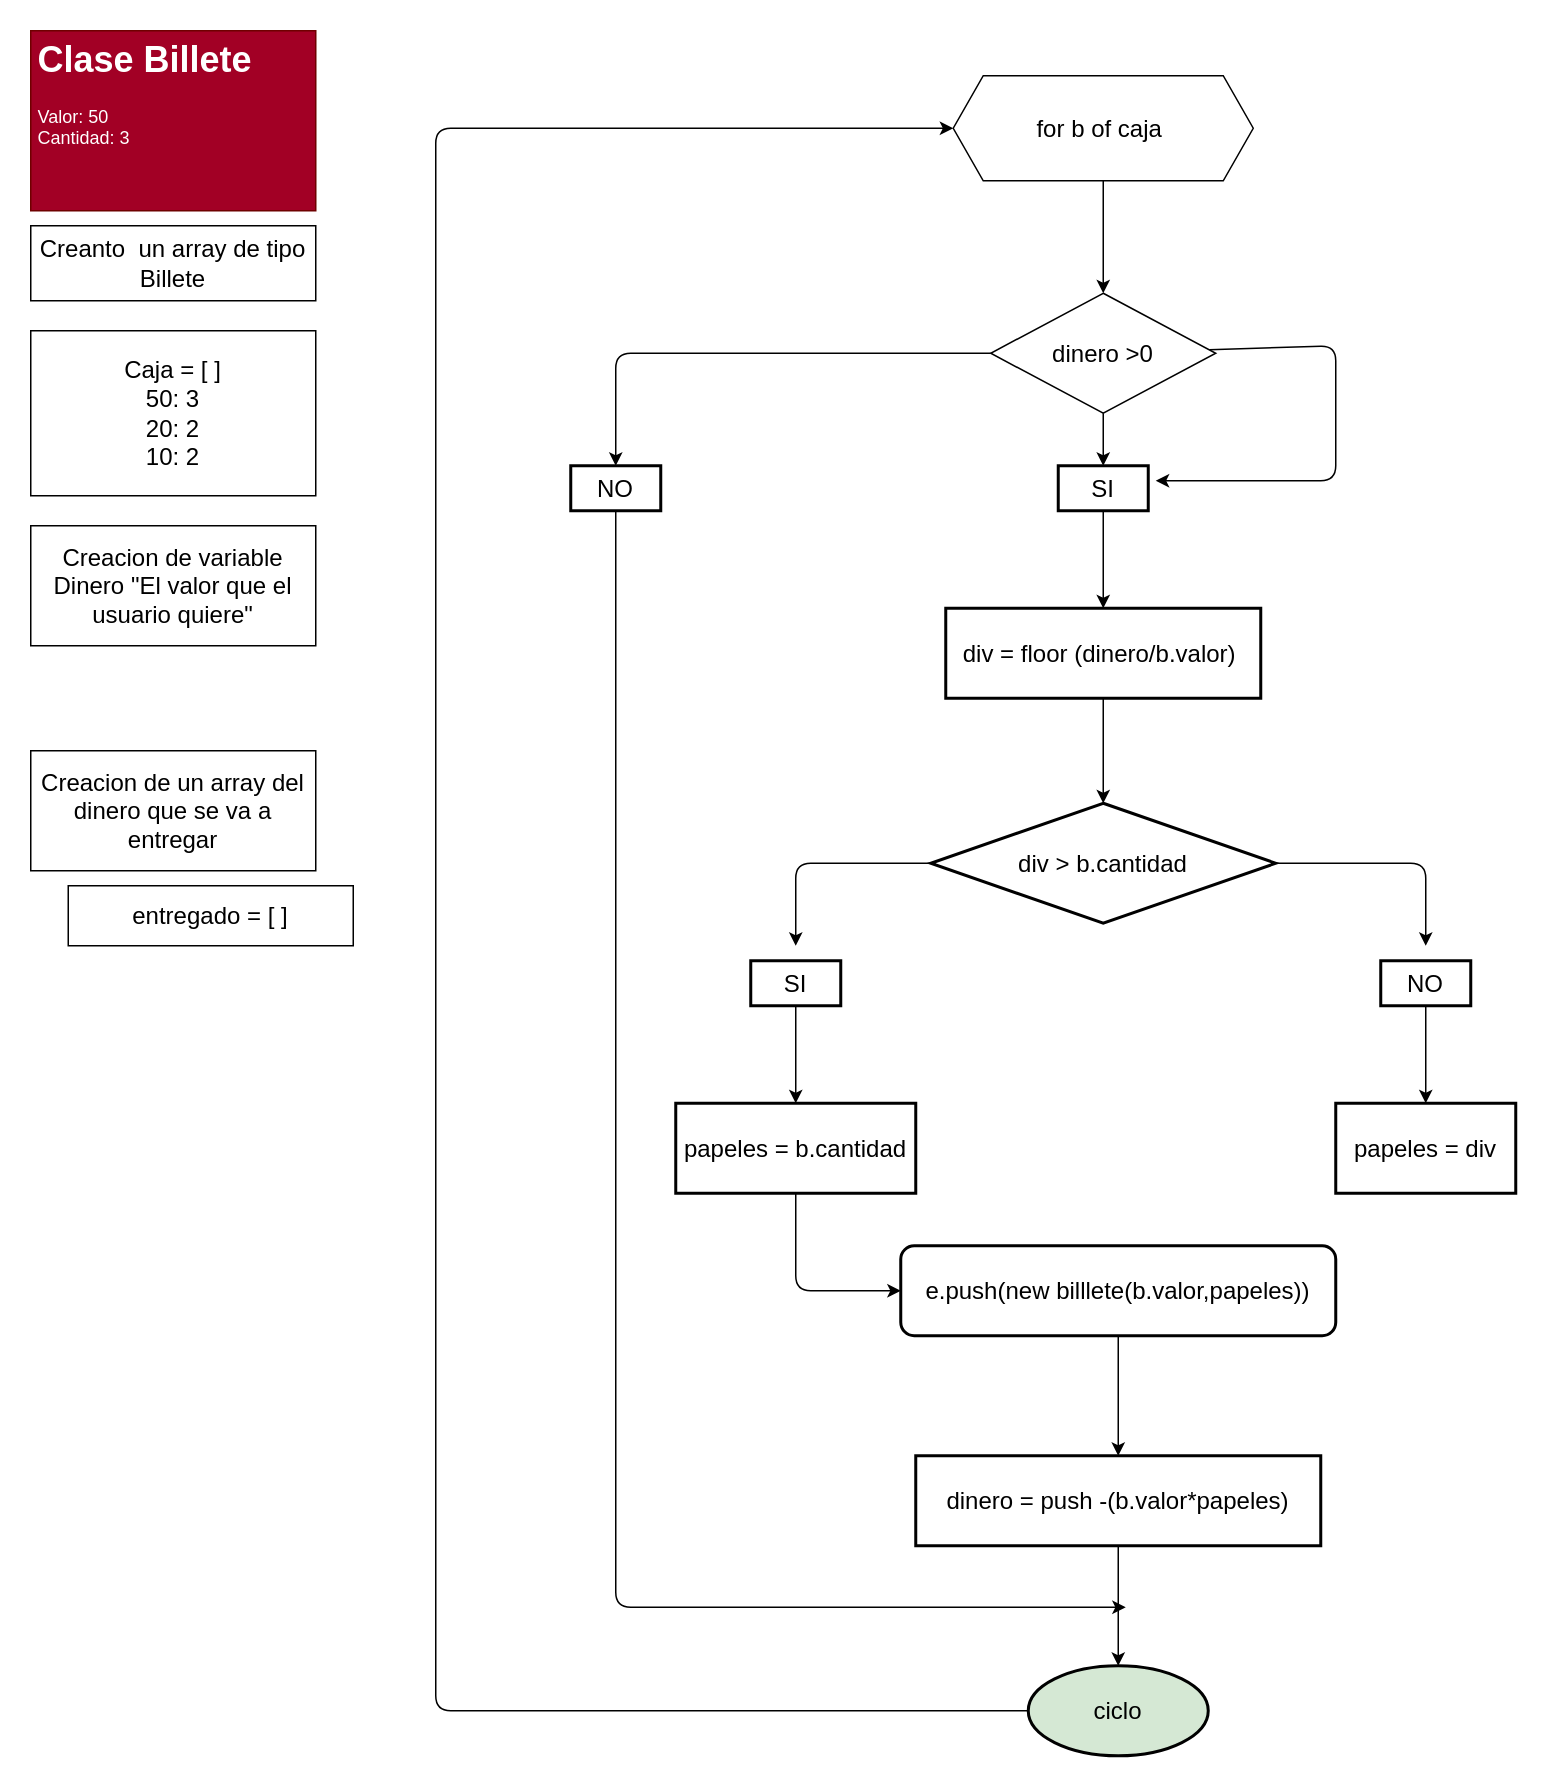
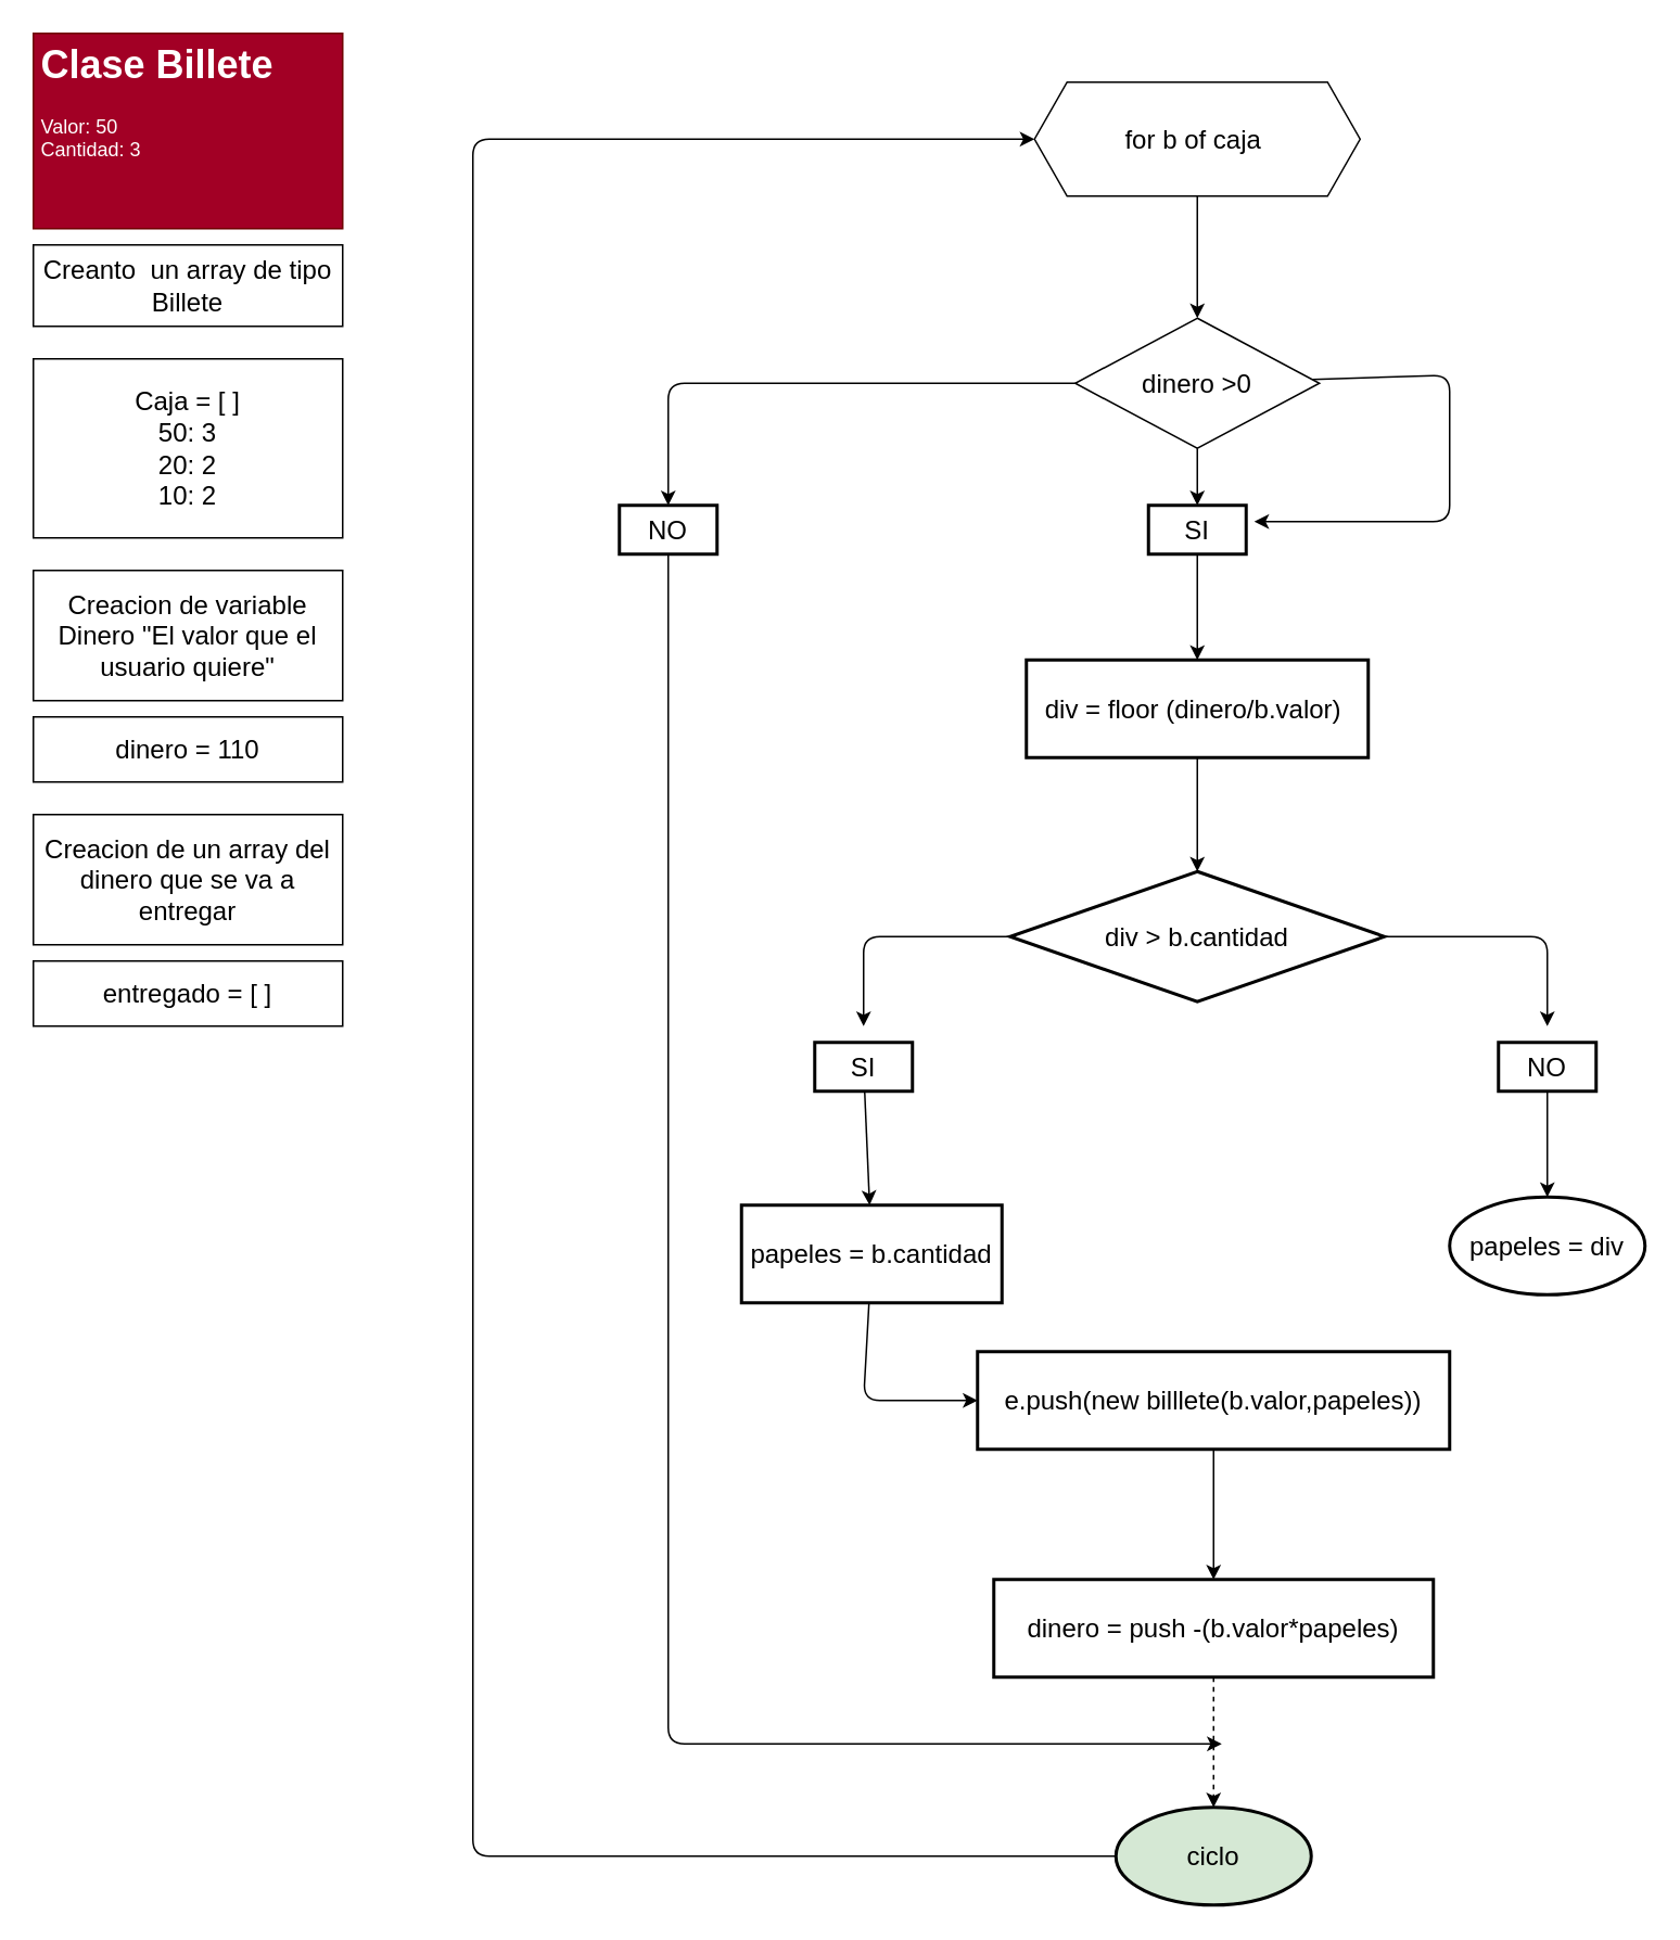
  <mxCell id="0" />
  <mxCell id="1" parent="0" />
  <mxCell id="2" value="&lt;h1&gt;&lt;span&gt;Clase&amp;nbsp;&lt;/span&gt;Billete&lt;/h1&gt;&lt;div&gt;Valor: 50&lt;/div&gt;&lt;div&gt;Cantidad: 3&lt;/div&gt;" style="text;html=1;strokeColor=#6F0000;fillColor=#a20025;spacing=5;spacingTop=-20;whiteSpace=wrap;overflow=hidden;rounded=0;fontColor=#ffffff;" parent="1" vertex="1"><mxGeometry x="20" y="20" width="190" height="120" as="geometry" /></mxCell>
  <mxCell id="3" value="Creanto&amp;nbsp; un array de tipo&lt;br&gt;Billete" style="text;html=1;align=center;verticalAlign=middle;whiteSpace=wrap;rounded=0;fontSize=16;strokeColor=default;" parent="1" vertex="1"><mxGeometry x="20" y="150" width="190" height="50" as="geometry" /></mxCell>
  <mxCell id="4" value="&lt;div&gt;&lt;span&gt;Caja = [ ]&lt;/span&gt;&lt;/div&gt;&lt;div&gt;&lt;span&gt;50: 3&lt;/span&gt;&lt;/div&gt;&lt;div&gt;&lt;span&gt;20: 2&lt;/span&gt;&lt;/div&gt;&lt;div&gt;&lt;span&gt;10: 2&lt;/span&gt;&lt;/div&gt;" style="text;html=1;align=center;verticalAlign=middle;whiteSpace=wrap;rounded=0;fontSize=16;strokeColor=default;" parent="1" vertex="1"><mxGeometry x="20" y="220" width="190" height="110" as="geometry" /></mxCell>
  <mxCell id="5" value="Creacion de variable&lt;br&gt;Dinero &quot;El valor que el usuario quiere&quot;" style="text;html=1;align=center;verticalAlign=middle;whiteSpace=wrap;rounded=0;fontSize=16;strokeColor=default;" parent="1" vertex="1"><mxGeometry x="20" y="350" width="190" height="80" as="geometry" /></mxCell>
+ <mxCell id="6" value="&lt;div&gt;dinero = 110&lt;/div&gt;" style="text;html=1;align=center;verticalAlign=middle;whiteSpace=wrap;rounded=0;fontSize=16;strokeColor=default;" parent="1" vertex="1"><mxGeometry x="20" y="440" width="190" height="40" as="geometry" /></mxCell>
  <mxCell id="7" value="Creacion de un array del dinero que se va a entregar" style="text;html=1;align=center;verticalAlign=middle;whiteSpace=wrap;rounded=0;fontSize=16;strokeColor=default;" parent="1" vertex="1"><mxGeometry x="20" y="500" width="190" height="80" as="geometry" /></mxCell>
- <mxCell id="8" value="entregado = [ ]" style="text;html=1;align=center;verticalAlign=middle;whiteSpace=wrap;rounded=0;fontSize=16;strokeColor=default;" parent="1" vertex="1"><mxGeometry x="45" y="590" width="190" height="40" as="geometry" /></mxCell>
+ <mxCell id="8" value="entregado = [ ]" style="text;html=1;align=center;verticalAlign=middle;whiteSpace=wrap;rounded=0;fontSize=16;strokeColor=default;" parent="1" vertex="1"><mxGeometry x="20" y="590" width="190" height="40" as="geometry" /></mxCell>
  <mxCell id="9" value="" style="edgeStyle=none;html=1;fontSize=16;" parent="1" source="10" target="14" edge="1"><mxGeometry relative="1" as="geometry" /></mxCell>
  <mxCell id="10" value="for b of caja&amp;nbsp;" style="shape=hexagon;perimeter=hexagonPerimeter2;whiteSpace=wrap;html=1;fixedSize=1;fontSize=16;strokeColor=default;" parent="1" vertex="1"><mxGeometry x="635" y="50" width="200" height="70" as="geometry" /></mxCell>
  <mxCell id="11" style="edgeStyle=none;html=1;fontSize=16;" parent="1" source="14" edge="1"><mxGeometry relative="1" as="geometry"><mxPoint x="770" y="320" as="targetPoint" /><Array as="points"><mxPoint x="890" y="230" /><mxPoint x="890" y="320" /></Array></mxGeometry></mxCell>
  <mxCell id="12" style="edgeStyle=none;html=1;entryX=0.5;entryY=0;entryDx=0;entryDy=0;fontSize=16;" parent="1" source="14" target="16" edge="1"><mxGeometry relative="1" as="geometry" /></mxCell>
  <mxCell id="13" style="edgeStyle=none;html=1;exitX=0;exitY=0.5;exitDx=0;exitDy=0;fontSize=16;entryX=0.5;entryY=0;entryDx=0;entryDy=0;" parent="1" source="14" target="36" edge="1"><mxGeometry relative="1" as="geometry"><mxPoint x="410" y="234.941" as="targetPoint" /><Array as="points"><mxPoint x="410" y="235" /></Array></mxGeometry></mxCell>
  <mxCell id="14" value="dinero &amp;gt;0" style="rhombus;whiteSpace=wrap;html=1;fontSize=16;" parent="1" vertex="1"><mxGeometry x="660" y="195" width="150" height="80" as="geometry" /></mxCell>
  <mxCell id="15" value="" style="edgeStyle=none;html=1;fontSize=16;" parent="1" source="16" target="18" edge="1"><mxGeometry relative="1" as="geometry" /></mxCell>
  <mxCell id="16" value="SI" style="text;html=1;align=center;verticalAlign=middle;whiteSpace=wrap;rounded=0;fontSize=16;strokeWidth=2;strokeColor=default;" parent="1" vertex="1"><mxGeometry x="705" y="310" width="60" height="30" as="geometry" /></mxCell>
  <mxCell id="17" value="" style="edgeStyle=none;html=1;fontSize=16;" parent="1" source="18" target="21" edge="1"><mxGeometry relative="1" as="geometry" /></mxCell>
  <mxCell id="18" value="div = floor (dinero/b.valor)&amp;nbsp;" style="whiteSpace=wrap;html=1;fontSize=16;fillColor=none;gradientColor=none;rounded=0;strokeWidth=2;" parent="1" vertex="1"><mxGeometry x="630" y="405" width="210" height="60" as="geometry" /></mxCell>
  <mxCell id="19" value="" style="edgeStyle=none;html=1;fontSize=16;" parent="1" source="21" edge="1"><mxGeometry relative="1" as="geometry"><mxPoint x="950" y="630" as="targetPoint" /><Array as="points"><mxPoint x="950" y="575" /></Array></mxGeometry></mxCell>
  <mxCell id="20" style="edgeStyle=none;html=1;fontSize=16;" parent="1" source="21" edge="1"><mxGeometry relative="1" as="geometry"><mxPoint x="530" y="630" as="targetPoint" /><Array as="points"><mxPoint x="530" y="575" /></Array></mxGeometry></mxCell>
  <mxCell id="21" value="div &amp;gt; b.cantidad" style="rhombus;whiteSpace=wrap;html=1;fontSize=16;fillColor=none;gradientColor=none;rounded=0;strokeWidth=2;" parent="1" vertex="1"><mxGeometry x="620" y="535" width="230" height="80" as="geometry" /></mxCell>
  <mxCell id="22" value="" style="edgeStyle=none;html=1;fontSize=16;" parent="1" source="23" target="28" edge="1"><mxGeometry relative="1" as="geometry" /></mxCell>
  <mxCell id="23" value="NO" style="text;html=1;align=center;verticalAlign=middle;whiteSpace=wrap;rounded=0;fontSize=16;strokeWidth=2;strokeColor=default;" parent="1" vertex="1"><mxGeometry x="920" y="640" width="60" height="30" as="geometry" /></mxCell>
  <mxCell id="24" value="" style="edgeStyle=none;html=1;fontSize=16;" parent="1" source="25" target="27" edge="1"><mxGeometry relative="1" as="geometry" /></mxCell>
  <mxCell id="25" value="SI" style="text;html=1;align=center;verticalAlign=middle;whiteSpace=wrap;rounded=0;fontSize=16;strokeWidth=2;strokeColor=default;" parent="1" vertex="1"><mxGeometry x="500" y="640" width="60" height="30" as="geometry" /></mxCell>
  <mxCell id="26" style="edgeStyle=none;html=1;fontSize=16;entryX=0;entryY=0.5;entryDx=0;entryDy=0;" parent="1" source="27" target="30" edge="1"><mxGeometry relative="1" as="geometry"><mxPoint x="570" y="830" as="targetPoint" /><Array as="points"><mxPoint x="530" y="860" /></Array></mxGeometry></mxCell>
- <mxCell id="27" value="papeles = b.cantidad" style="whiteSpace=wrap;html=1;fontSize=16;fillColor=none;gradientColor=none;rounded=0;strokeWidth=2;" parent="1" vertex="1"><mxGeometry x="450" y="735" width="160" height="60" as="geometry" /></mxCell>
- <mxCell id="28" value="papeles = div" style="whiteSpace=wrap;html=1;fontSize=16;fillColor=none;gradientColor=none;rounded=0;strokeWidth=2;" parent="1" vertex="1"><mxGeometry x="890" y="735" width="120" height="60" as="geometry" /></mxCell>
+ <mxCell id="27" value="papeles = b.cantidad" style="whiteSpace=wrap;html=1;fontSize=16;fillColor=none;gradientColor=none;rounded=0;strokeWidth=2;" parent="1" vertex="1"><mxGeometry x="455" y="740" width="160" height="60" as="geometry" /></mxCell>
+ <mxCell id="28" value="papeles = div" style="ellipse;whiteSpace=wrap;html=1;fontSize=16;fillColor=none;gradientColor=none;strokeWidth=2;" parent="1" vertex="1"><mxGeometry x="890" y="735" width="120" height="60" as="geometry" /></mxCell>
  <mxCell id="29" value="" style="edgeStyle=none;html=1;fontSize=16;" parent="1" source="30" target="32" edge="1"><mxGeometry relative="1" as="geometry" /></mxCell>
- <mxCell id="30" value="e.push(new billlete(b.valor,papeles))" style="whiteSpace=wrap;html=1;fontSize=16;strokeColor=default;strokeWidth=2;rounded=1;" parent="1" vertex="1"><mxGeometry x="600" y="830" width="290" height="60" as="geometry" /></mxCell>
- <mxCell id="31" value="" style="edgeStyle=none;html=1;fontSize=16;" parent="1" source="32" target="34" edge="1"><mxGeometry relative="1" as="geometry" /></mxCell>
+ <mxCell id="30" value="e.push(new billlete(b.valor,papeles))" style="rounded=0;whiteSpace=wrap;html=1;fontSize=16;strokeColor=default;strokeWidth=2;" parent="1" vertex="1"><mxGeometry x="600" y="830" width="290" height="60" as="geometry" /></mxCell>
+ <mxCell id="31" value="" style="edgeStyle=none;html=1;fontSize=16;dashed=1;" parent="1" source="32" target="34" edge="1"><mxGeometry relative="1" as="geometry" /></mxCell>
  <mxCell id="32" value="dinero = push -(b.valor*papeles)" style="whiteSpace=wrap;html=1;fontSize=16;rounded=0;strokeWidth=2;" parent="1" vertex="1"><mxGeometry x="610" y="970" width="270" height="60" as="geometry" /></mxCell>
  <mxCell id="33" style="edgeStyle=none;html=1;exitX=0;exitY=0.5;exitDx=0;exitDy=0;entryX=0;entryY=0.5;entryDx=0;entryDy=0;fontSize=16;" edge="1" parent="1" source="34" target="10"><mxGeometry relative="1" as="geometry"><Array as="points"><mxPoint x="290" y="1140" /><mxPoint x="290" y="590" /><mxPoint x="290" y="85" /></Array></mxGeometry></mxCell>
  <mxCell id="34" value="ciclo" style="ellipse;whiteSpace=wrap;html=1;fontSize=16;rounded=0;strokeWidth=2;fillColor=#d5e8d4;" parent="1" vertex="1"><mxGeometry x="685" y="1110" width="120" height="60" as="geometry" /></mxCell>
  <mxCell id="35" style="edgeStyle=none;html=1;exitX=0.5;exitY=1;exitDx=0;exitDy=0;fontSize=16;" edge="1" parent="1" source="36"><mxGeometry relative="1" as="geometry"><mxPoint x="750" y="1071" as="targetPoint" /><Array as="points"><mxPoint x="410" y="1071" /></Array></mxGeometry></mxCell>
  <mxCell id="36" value="NO" style="text;html=1;align=center;verticalAlign=middle;whiteSpace=wrap;rounded=0;fontSize=16;strokeWidth=2;strokeColor=default;" parent="1" vertex="1"><mxGeometry x="380" y="310" width="60" height="30" as="geometry" /></mxCell>
